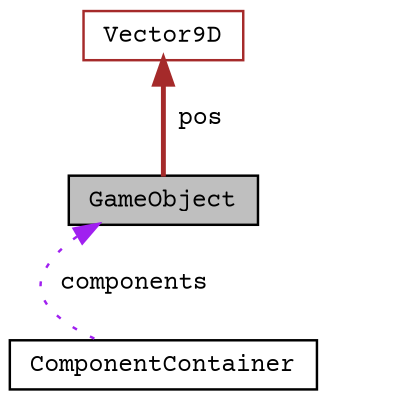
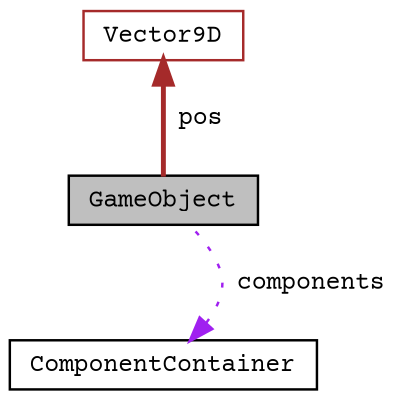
  digraph {
    fontname="Courier Prime"
    node [color=black fillcolor=white fontname="Courier Prime" fontsize=10 shape=record style=filled]
    edge [dir=back fontname="Courier Prime" fontsize=10 labelfontname=Helvetica labelfontsize=10]
    n1 [fillcolor=grey75 fontcolor=black height=0.2 label=GameObject width=0.4]
    n2 [color=brown height=0.2 label=Vector9D width=0.4]
    n3 [height=0.2 label=ComponentContainer width=0.4]
    n2 -> n1 [color=brown label=" pos" style=bold]
-   n1 -> n3 [color=purple label=" components" style=dotted]
+   n3 -> n1 [color=purple label=" components" style=dotted]
  }
